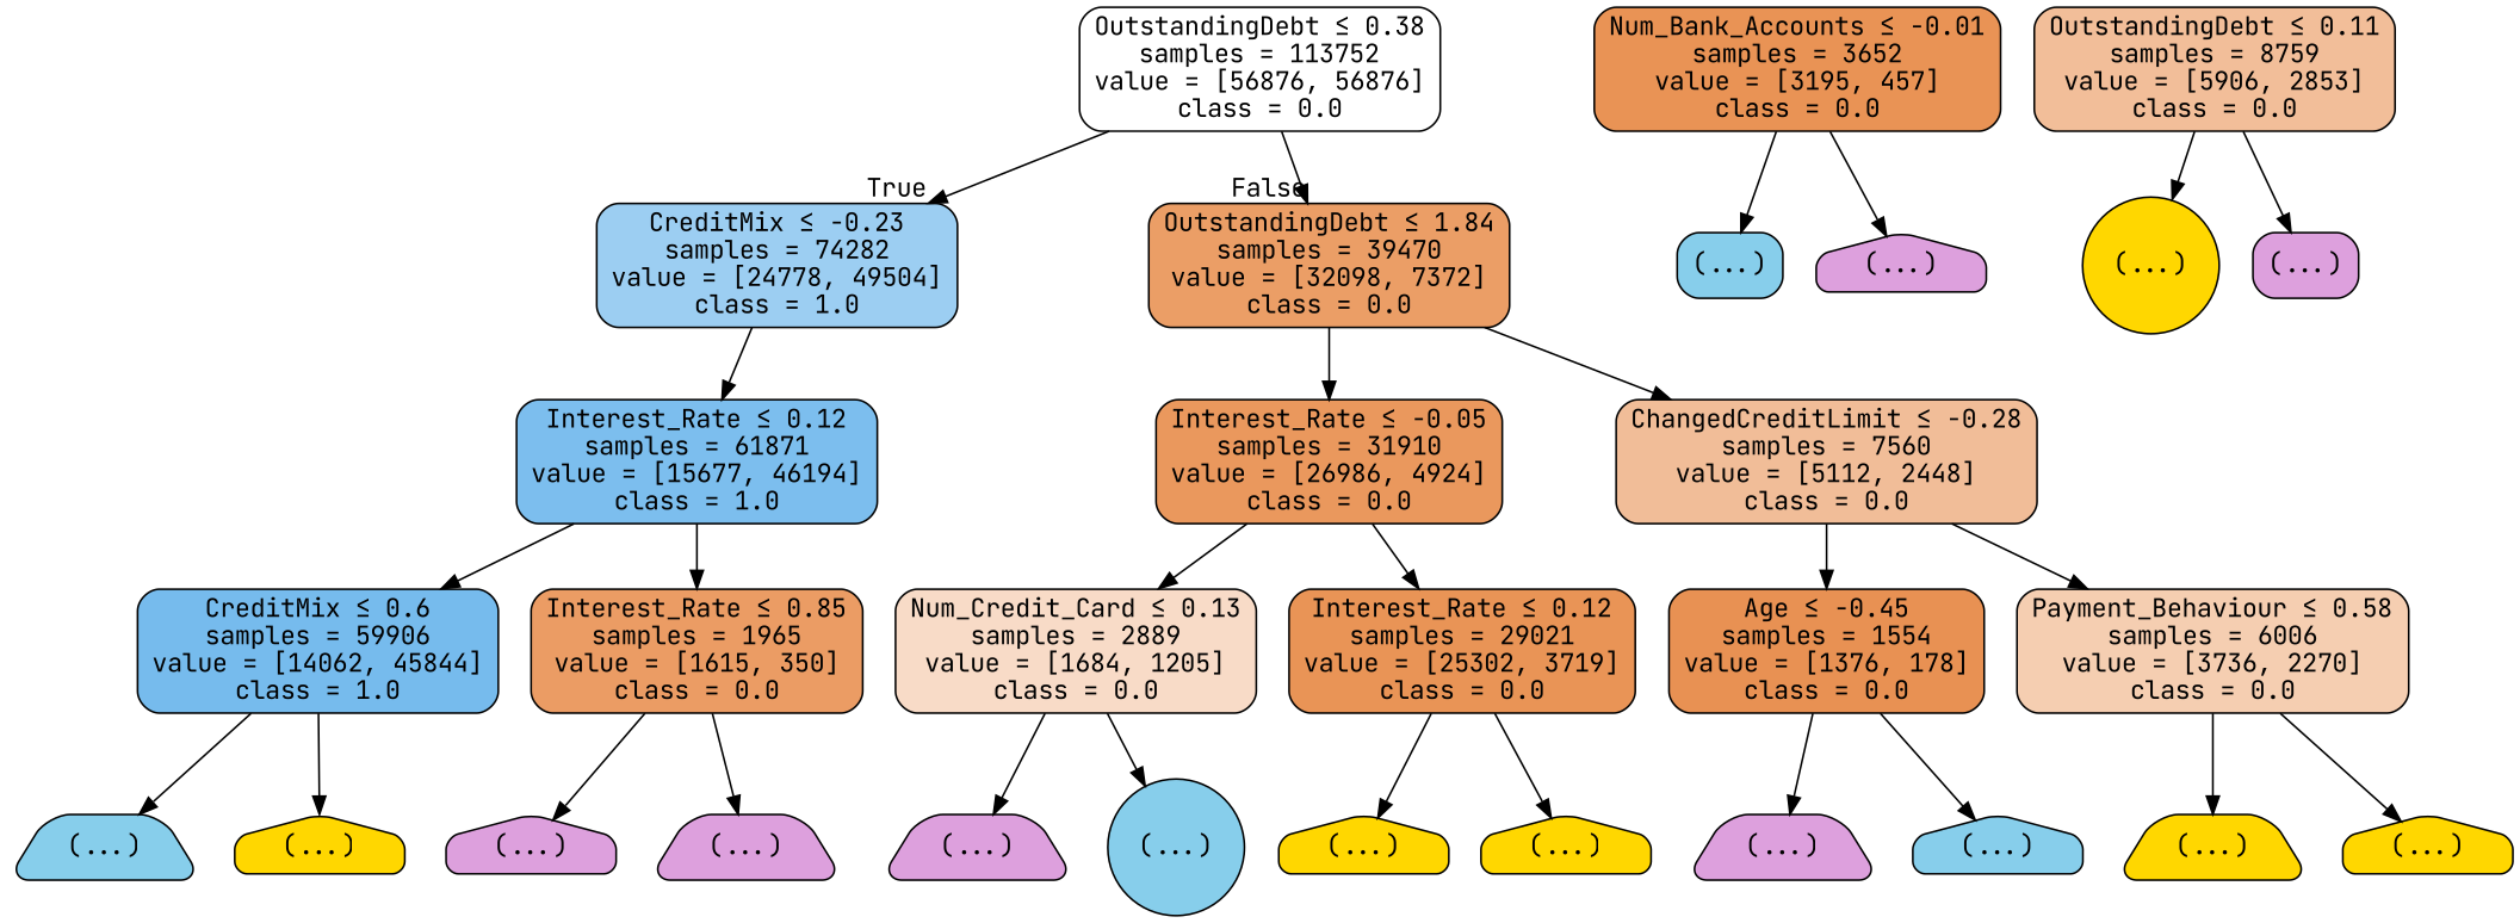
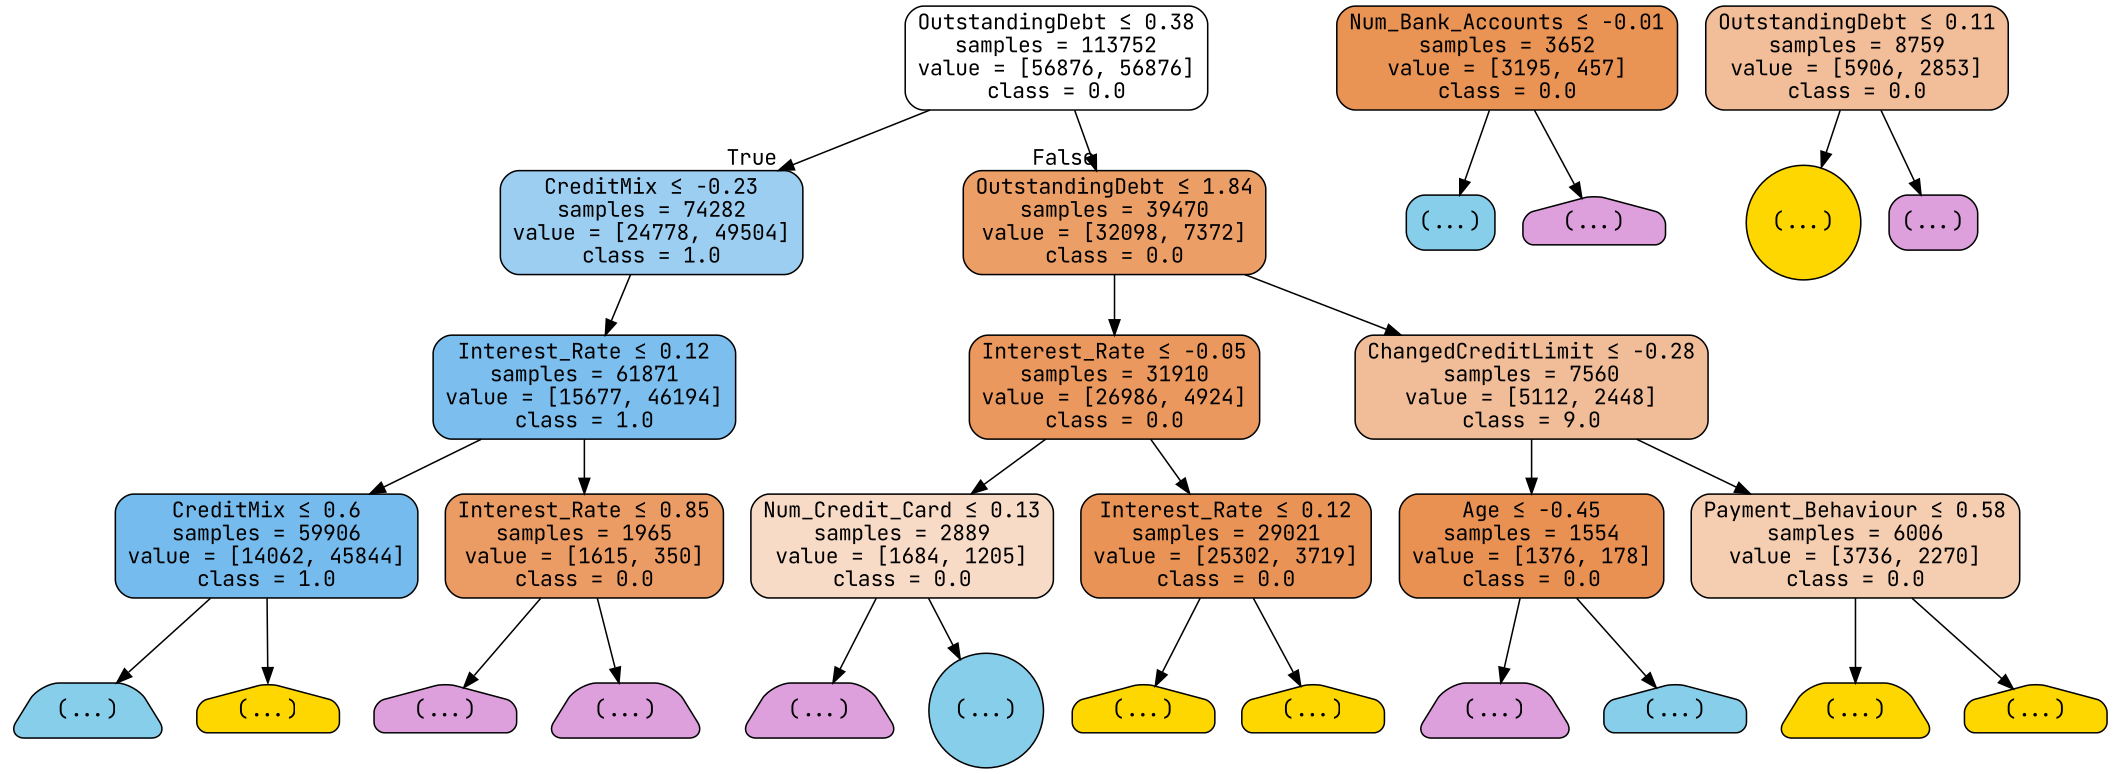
  digraph {
    fontname="JetBrains Mono"
    node [color=black fillcolor=plum fontname="JetBrains Mono" shape=box style="filled, rounded"]
    edge [fontname="JetBrains Mono"]
    n1 [fillcolor="#ffffff" label=<OutstandingDebt &le; 0.38<br/>samples = 113752<br/>value = [56876, 56876]<br/>class = 0.0>]
    n2 [fillcolor="#9ccef2" label=<CreditMix &le; -0.23<br/>samples = 74282<br/>value = [24778, 49504]<br/>class = 1.0>]
    n3 [fillcolor="#eb9e66" label=<OutstandingDebt &le; 1.84<br/>samples = 39470<br/>value = [32098, 7372]<br/>class = 0.0>]
    n4 [fillcolor="#7cbeee" label=<Interest_Rate &le; 0.12<br/>samples = 61871<br/>value = [15677, 46194]<br/>class = 1.0>]
    n5 [fillcolor="#ea985d" label=<Interest_Rate &le; -0.05<br/>samples = 31910<br/>value = [26986, 4924]<br/>class = 0.0>]
-   n6 [fillcolor="#f1bd98" label=<ChangedCreditLimit &le; -0.28<br/>samples = 7560<br/>value = [5112, 2448]<br/>class = 0.0>]
+   n6 [fillcolor="#f1bd98" label=<ChangedCreditLimit &le; -0.28<br/>samples = 7560<br/>value = [5112, 2448]<br/>class = 9.0>]
    n7 [fillcolor="#76bbed" label=<CreditMix &le; 0.6<br/>samples = 59906<br/>value = [14062, 45844]<br/>class = 1.0>]
    n8 [fillcolor="#eb9c64" label=<Interest_Rate &le; 0.85<br/>samples = 1965<br/>value = [1615, 350]<br/>class = 0.0>]
    n9 [fillcolor="#e99355" label=<Num_Bank_Accounts &le; -0.01<br/>samples = 3652<br/>value = [3195, 457]<br/>class = 0.0>]
    n10 [fillcolor=skyblue label="(...)"]
    n11 [label="(...)" shape=house]
    n12 [fillcolor="#f2be99" label=<OutstandingDebt &le; 0.11<br/>samples = 8759<br/>value = [5906, 2853]<br/>class = 0.0>]
    n13 [fillcolor=gold label="(...)" shape=circle]
    n14 [label="(...)"]
    n15 [fillcolor=skyblue label="(...)" shape=trapezium]
    n16 [fillcolor=gold label="(...)" shape=house]
    n17 [label="(...)" shape=house]
    n18 [label="(...)" shape=trapezium]
    n19 [fillcolor="#f8dbc7" label=<Num_Credit_Card &le; 0.13<br/>samples = 2889<br/>value = [1684, 1205]<br/>class = 0.0>]
    n20 [fillcolor="#e99456" label=<Interest_Rate &le; 0.12<br/>samples = 29021<br/>value = [25302, 3719]<br/>class = 0.0>]
    n21 [fillcolor="#e89153" label=<Age &le; -0.45<br/>samples = 1554<br/>value = [1376, 178]<br/>class = 0.0>]
    n22 [fillcolor="#f5ceb1" label=<Payment_Behaviour &le; 0.58<br/>samples = 6006<br/>value = [3736, 2270]<br/>class = 0.0>]
    n23 [label="(...)" shape=trapezium]
    n24 [fillcolor=skyblue label="(...)" shape=circle]
    n25 [fillcolor=gold label="(...)" shape=house]
    n26 [fillcolor=gold label="(...)" shape=house]
    n27 [label="(...)" shape=trapezium]
    n28 [fillcolor=skyblue label="(...)" shape=house]
    n29 [fillcolor=gold label="(...)" shape=trapezium]
    n30 [fillcolor=gold label="(...)" shape=house]
    n1 -> n2 [headlabel=True labelangle=45 labeldistance=2.5]
    n1 -> n3 [headlabel=False labelangle=-45 labeldistance=2.5]
    n2 -> n4
    n3 -> n5
    n3 -> n6
    n4 -> n7
    n4 -> n8
    n5 -> n19
    n5 -> n20
    n6 -> n21
    n6 -> n22
    n7 -> n15
    n7 -> n16
    n8 -> n17
    n8 -> n18
    n9 -> n10
    n9 -> n11
    n12 -> n13
    n12 -> n14
    n19 -> n23
    n19 -> n24
    n20 -> n25
    n20 -> n26
    n21 -> n27
    n21 -> n28
    n22 -> n29
    n22 -> n30
  }
